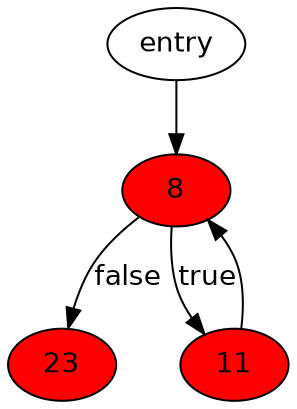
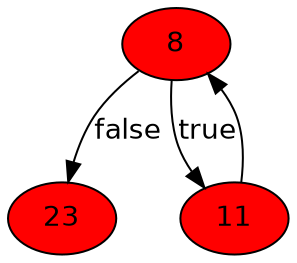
  strict digraph {
    fontname="DejaVu Sans"
    node [fontname="DejaVu Sans" fillcolor=red style=filled]
    edge [fontname="DejaVu Sans"]
-   n1 [label=entry fillcolor="" style=""]
    8
    23
    11
-   n1 -> 8
    8 -> 23 [label=false]
    8 -> 11 [label=true]
    11 -> 8
  }
